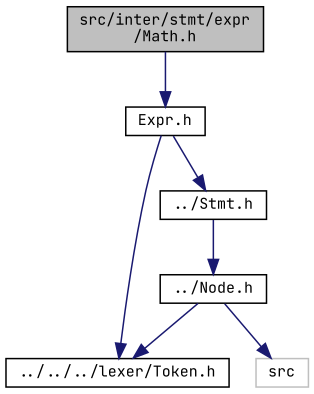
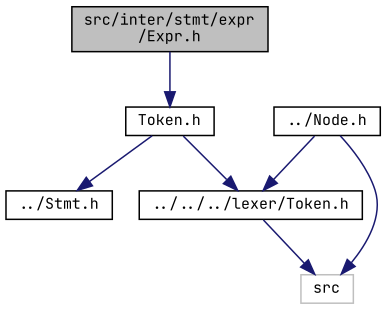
  digraph {
    fontname="JetBrains Mono"
    node [color=black fillcolor=white fontname="JetBrains Mono" fontsize=10 shape=record style=filled]
    edge [color=midnightblue fontname="JetBrains Mono" fontsize=10 labelfontname=Helvetica labelfontsize=10 style=solid]
-   n1 [fillcolor=grey75 fontcolor=black height=0.2 label="src/inter/stmt/expr\l/Math.h" width=0.4]
-   n2 [height=0.2 label="Expr.h" width=0.4]
+   n1 [fillcolor=grey75 fontcolor=black height=0.2 label="src/inter/stmt/expr\l/Expr.h" width=0.4]
+   n2 [height=0.2 label="Token.h" width=0.4]
    n3 [height=0.2 label="../../../lexer/Token.h" width=0.4]
    n4 [color=grey75 height=0.2 label=src width=0.4]
    n5 [height=0.2 label="../Stmt.h" width=0.4]
    n6 [height=0.2 label="../Node.h" width=0.4]
    n1 -> n2
    n2 -> n3
    n2 -> n5
-   n5 -> n6
+   n3 -> n4
    n6 -> n3
    n6 -> n4
  }
